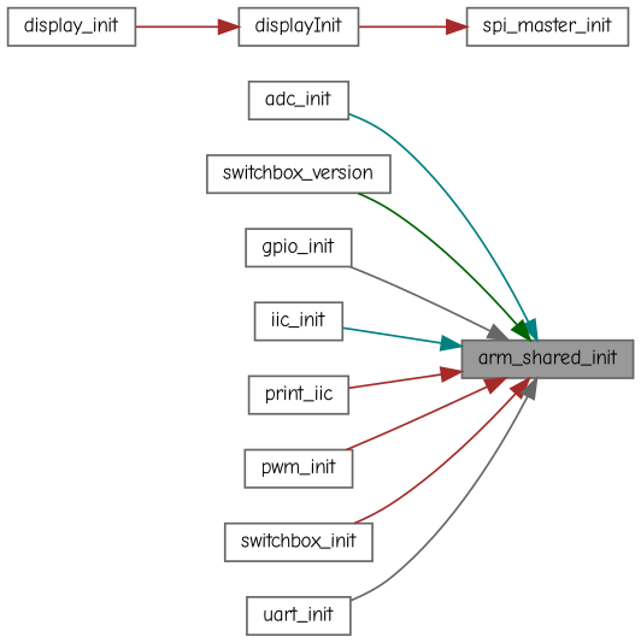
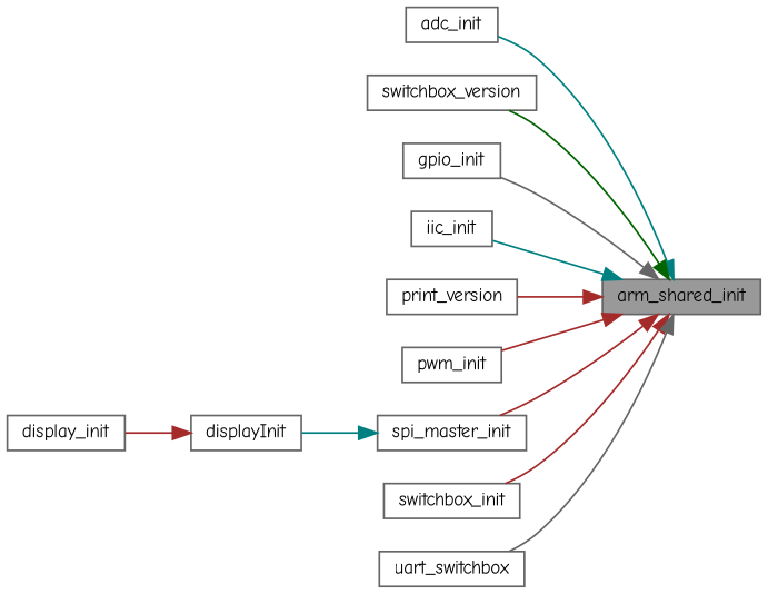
  digraph {
    fontname="Comic Neue"
    rankdir=RL
    node [color=grey40 fillcolor=white fontname="Comic Neue" fontsize=10 shape=box style=filled]
    edge [color=brown dir=back fontname="Comic Neue" fontsize=10 labelfontname=Helvetica labelfontsize=10 style=solid]
    n1 [color=gray40 fillcolor=grey60 fontcolor=black height=0.2 label=arm_shared_init width=0.4]
    n2 [height=0.2 label=adc_init width=0.4]
    n3 [height=0.2 label=switchbox_version width=0.4]
    n4 [height=0.2 label=gpio_init width=0.4]
    n5 [height=0.2 label=iic_init width=0.4]
-   n6 [height=0.2 label=print_iic width=0.4]
+   n6 [height=0.2 label=print_version width=0.4]
    n7 [height=0.2 label=pwm_init width=0.4]
    n8 [height=0.2 label=spi_master_init width=0.4]
    n9 [height=0.2 label=switchbox_init width=0.4]
-   n10 [height=0.2 label=uart_init width=0.4]
+   n10 [height=0.2 label=uart_switchbox width=0.4]
    n11 [height=0.2 label=displayInit width=0.4]
    n12 [height=0.2 label=display_init width=0.4]
    n1 -> n2 [color=teal]
    n1 -> n3 [color=darkgreen]
    n1 -> n4 [color=gray40]
    n1 -> n5 [color=teal]
    n1 -> n6
    n1 -> n7
+   n1 -> n8
    n1 -> n9
    n1 -> n10 [color=gray40]
-   n8 -> n11
+   n8 -> n11 [color=teal]
    n11 -> n12
  }
